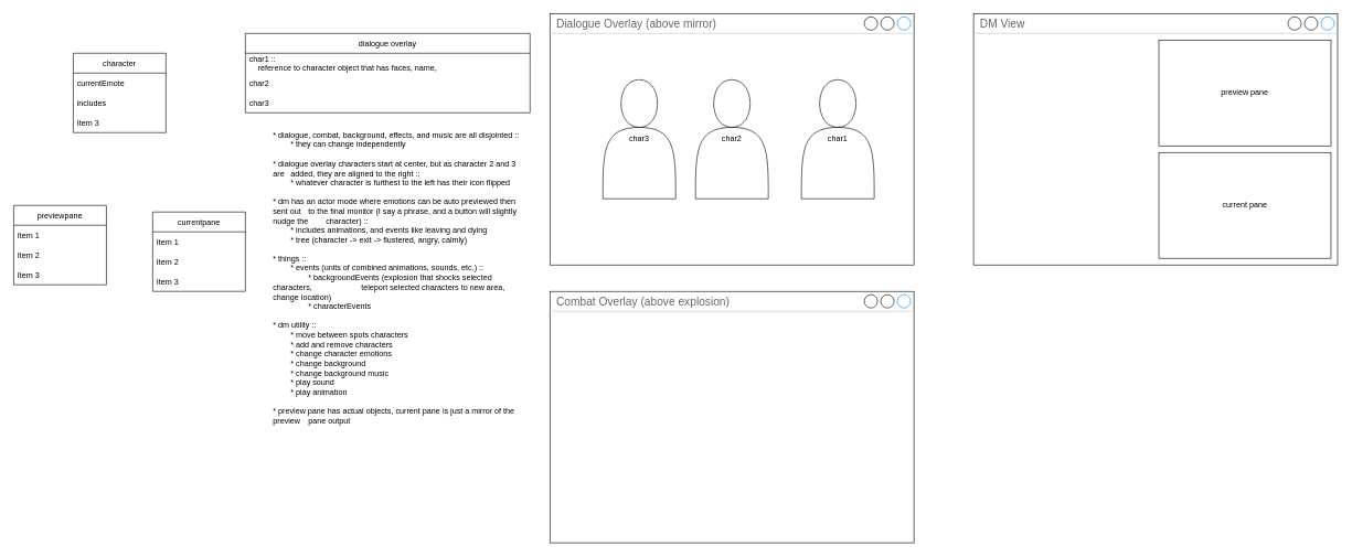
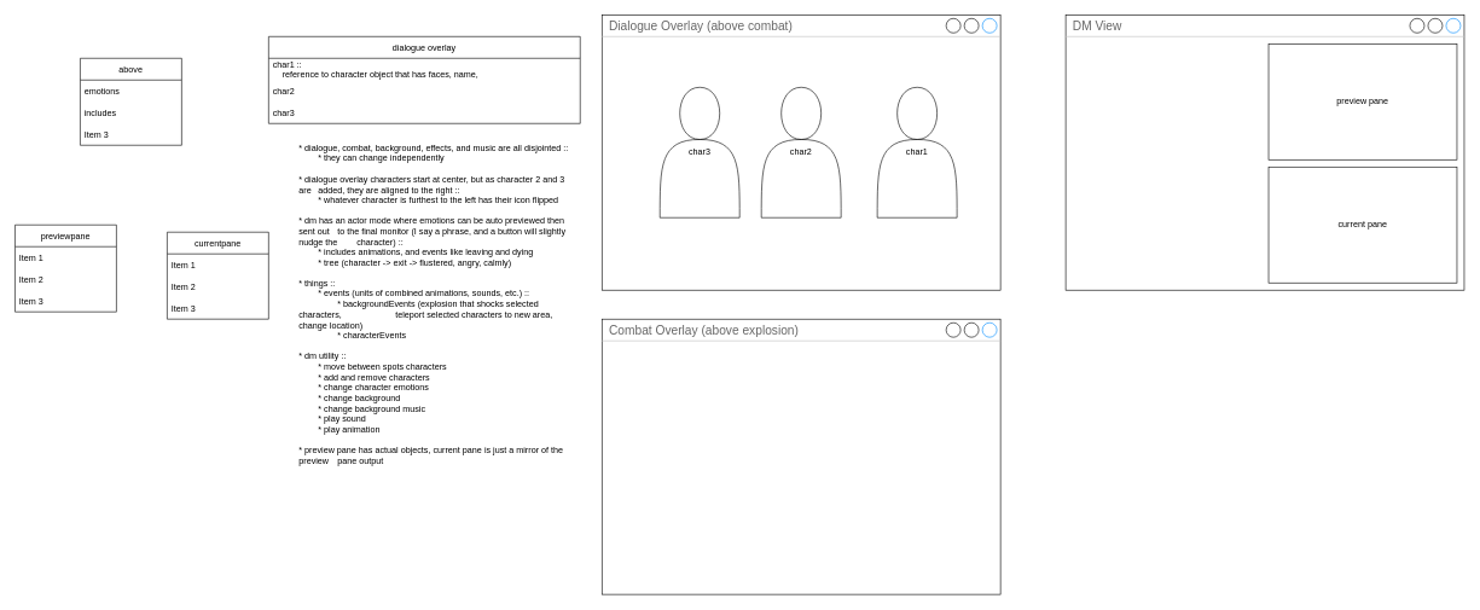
  <mxCell id="0" />
  <mxCell id="1" parent="0" />
- <mxCell id="2" value="Dialogue Overlay (above mirror)" style="strokeWidth=1;shadow=0;dashed=0;align=center;html=1;shape=mxgraph.mockup.containers.window;align=left;verticalAlign=top;spacingLeft=8;strokeColor2=#008cff;strokeColor3=#c4c4c4;fontColor=#666666;mainText=;fontSize=17;labelBackgroundColor=none;" parent="1" vertex="1"><mxGeometry x="830" y="20" width="550" height="380" as="geometry" /></mxCell>
+ <mxCell id="2" value="Dialogue Overlay (above combat)" style="strokeWidth=1;shadow=0;dashed=0;align=center;html=1;shape=mxgraph.mockup.containers.window;align=left;verticalAlign=top;spacingLeft=8;strokeColor2=#008cff;strokeColor3=#c4c4c4;fontColor=#666666;mainText=;fontSize=17;labelBackgroundColor=none;" parent="1" vertex="1"><mxGeometry x="830" y="20" width="550" height="380" as="geometry" /></mxCell>
  <mxCell id="3" value="DM View" style="strokeWidth=1;shadow=0;dashed=0;align=center;html=1;shape=mxgraph.mockup.containers.window;align=left;verticalAlign=top;spacingLeft=8;strokeColor2=#008cff;strokeColor3=#c4c4c4;fontColor=#666666;mainText=;fontSize=17;labelBackgroundColor=none;" parent="1" vertex="1"><mxGeometry x="1470" y="20" width="550" height="380" as="geometry" /></mxCell>
  <mxCell id="4" value="Combat Overlay (above explosion)" style="strokeWidth=1;shadow=0;dashed=0;align=center;html=1;shape=mxgraph.mockup.containers.window;align=left;verticalAlign=top;spacingLeft=8;strokeColor2=#008cff;strokeColor3=#c4c4c4;fontColor=#666666;mainText=;fontSize=17;labelBackgroundColor=none;" parent="1" vertex="1"><mxGeometry x="830" y="440" width="550" height="380" as="geometry" /></mxCell>
  <mxCell id="5" value="char1" style="shape=actor;whiteSpace=wrap;html=1;" parent="1" vertex="1"><mxGeometry x="1210" y="120" width="110" height="180" as="geometry" /></mxCell>
  <mxCell id="6" value="char2" style="shape=actor;whiteSpace=wrap;html=1;" parent="1" vertex="1"><mxGeometry x="1050" y="120" width="110" height="180" as="geometry" /></mxCell>
  <mxCell id="7" value="dialogue overlay" style="swimlane;fontStyle=0;childLayout=stackLayout;horizontal=1;startSize=30;horizontalStack=0;resizeParent=1;resizeParentMax=0;resizeLast=0;collapsible=1;marginBottom=0;" parent="1" vertex="1"><mxGeometry x="370" y="50" width="430" height="120" as="geometry" /></mxCell>
  <mxCell id="8" value="char1 ::&#10;    reference to character object that has faces, name, &#10;" style="text;strokeColor=none;fillColor=none;align=left;verticalAlign=middle;spacingLeft=4;spacingRight=4;overflow=hidden;points=[[0,0.5],[1,0.5]];portConstraint=eastwest;rotatable=0;" parent="7" vertex="1"><mxGeometry y="30" width="430" height="30" as="geometry" /></mxCell>
  <mxCell id="9" value="char2" style="text;strokeColor=none;fillColor=none;align=left;verticalAlign=middle;spacingLeft=4;spacingRight=4;overflow=hidden;points=[[0,0.5],[1,0.5]];portConstraint=eastwest;rotatable=0;" parent="7" vertex="1"><mxGeometry y="60" width="430" height="30" as="geometry" /></mxCell>
  <mxCell id="10" value="char3" style="text;strokeColor=none;fillColor=none;align=left;verticalAlign=middle;spacingLeft=4;spacingRight=4;overflow=hidden;points=[[0,0.5],[1,0.5]];portConstraint=eastwest;rotatable=0;" parent="7" vertex="1"><mxGeometry y="90" width="430" height="30" as="geometry" /></mxCell>
  <mxCell id="11" value="&lt;div&gt;* dialogue, combat, background, effects, and music are all disjointed ::&lt;/div&gt;&lt;div&gt;&lt;span style=&quot;white-space: pre&quot;&gt;&#09;&lt;/span&gt;* they can change independently&lt;br&gt;&lt;/div&gt;&lt;div&gt;&lt;br&gt;&lt;/div&gt;&lt;div&gt;* dialogue overlay characters start at center, but as character 2 and 3 are &lt;span style=&quot;white-space: pre&quot;&gt;&#09;&lt;/span&gt;added, they are aligned to the right ::&lt;/div&gt;&lt;div&gt;&lt;span style=&quot;white-space: pre&quot;&gt;&#09;&lt;/span&gt;* whatever character is furthest to the left has their icon flipped&lt;/div&gt;&lt;div&gt;&lt;br&gt;&lt;/div&gt;&lt;div&gt;* dm has an actor mode where emotions can be auto previewed then sent out &lt;span style=&quot;white-space: pre&quot;&gt;&#09;&lt;/span&gt;to the final monitor (I say a phrase, and a button will slightly nudge the &lt;span style=&quot;white-space: pre&quot;&gt;&#09;&lt;/span&gt;character) ::&lt;/div&gt;&lt;div&gt;&lt;span style=&quot;white-space: pre&quot;&gt;&#09;&lt;/span&gt;* includes animations, and events like leaving and dying&lt;/div&gt;&lt;div&gt;&lt;span style=&quot;white-space: pre&quot;&gt;&#09;&lt;/span&gt;* tree (character -&amp;gt; exit -&amp;gt; flustered, angry, calmly)&lt;br&gt;&lt;/div&gt;&lt;div&gt;&lt;br&gt;&lt;/div&gt;&lt;div&gt;* things ::&lt;/div&gt;&lt;div&gt;&lt;span style=&quot;white-space: pre&quot;&gt;&#09;&lt;/span&gt;* events (units of combined animations, sounds, etc.) :: &lt;br&gt;&lt;/div&gt;&lt;div&gt;&lt;span style=&quot;white-space: pre&quot;&gt;&#09;&lt;/span&gt;&lt;span style=&quot;white-space: pre&quot;&gt;&#09;&lt;/span&gt;* backgroundEvents (explosion that shocks selected characters, &lt;span style=&quot;white-space: pre&quot;&gt;&#09;&lt;/span&gt;&lt;span style=&quot;white-space: pre&quot;&gt;&#09;&lt;/span&gt;&lt;span style=&quot;white-space: pre&quot;&gt;&#09;&lt;/span&gt;teleport selected characters to new area, change location)&lt;br&gt;&lt;/div&gt;&lt;div&gt;&lt;span style=&quot;white-space: pre&quot;&gt;&#09;&lt;/span&gt;&lt;span style=&quot;white-space: pre&quot;&gt;&#09;&lt;/span&gt;* characterEvents &lt;br&gt;&lt;/div&gt;&lt;div&gt;&lt;br&gt;&lt;/div&gt;&lt;div&gt;* dm utility ::&lt;/div&gt;&lt;div&gt;&lt;span style=&quot;white-space: pre&quot;&gt;&#09;&lt;/span&gt;* move between spots characters&lt;/div&gt;&lt;div&gt;&lt;span style=&quot;white-space: pre&quot;&gt;&#09;&lt;/span&gt;* add and remove characters&lt;/div&gt;&lt;div&gt;&lt;span style=&quot;white-space: pre&quot;&gt;&#09;&lt;/span&gt;* change character emotions&lt;/div&gt;&lt;div&gt;&lt;span style=&quot;white-space: pre&quot;&gt;&#09;&lt;/span&gt;* change background&lt;/div&gt;&lt;div&gt;&lt;span style=&quot;white-space: pre&quot;&gt;&#09;&lt;/span&gt;* change background music&lt;/div&gt;&lt;div&gt;&lt;span style=&quot;white-space: pre&quot;&gt;&#09;&lt;/span&gt;* play sound&lt;/div&gt;&lt;div&gt;&lt;span style=&quot;white-space: pre&quot;&gt;&#09;&lt;/span&gt;* play animation&lt;br&gt;&lt;/div&gt;&lt;div&gt;&lt;br&gt;&lt;/div&gt;&lt;div&gt;* preview pane has actual objects, current pane is just a mirror of the preview &lt;span style=&quot;white-space: pre&quot;&gt;&#09;&lt;/span&gt;pane output&lt;br&gt;&lt;/div&gt;" style="text;html=1;strokeColor=none;fillColor=none;align=left;verticalAlign=top;whiteSpace=wrap;rounded=0;" parent="1" vertex="1"><mxGeometry x="410" y="190" width="380" height="470" as="geometry" /></mxCell>
  <mxCell id="12" value="char3" style="shape=actor;whiteSpace=wrap;html=1;" parent="1" vertex="1"><mxGeometry x="910" y="120" width="110" height="180" as="geometry" /></mxCell>
  <mxCell id="13" value="current pane" style="rounded=0;whiteSpace=wrap;html=1;" vertex="1" parent="1"><mxGeometry x="1750" y="230" width="260" height="160" as="geometry" /></mxCell>
  <mxCell id="14" value="preview pane" style="rounded=0;whiteSpace=wrap;html=1;" vertex="1" parent="1"><mxGeometry x="1750" y="60" width="260" height="160" as="geometry" /></mxCell>
- <mxCell id="15" value="character" style="swimlane;fontStyle=0;childLayout=stackLayout;horizontal=1;startSize=30;horizontalStack=0;resizeParent=1;resizeParentMax=0;resizeLast=0;collapsible=1;marginBottom=0;" vertex="1" parent="1"><mxGeometry x="110" y="80" width="140" height="120" as="geometry" /></mxCell>
- <mxCell id="16" value="currentEmote" style="text;strokeColor=none;fillColor=none;align=left;verticalAlign=middle;spacingLeft=4;spacingRight=4;overflow=hidden;points=[[0,0.5],[1,0.5]];portConstraint=eastwest;rotatable=0;" vertex="1" parent="15"><mxGeometry y="30" width="140" height="30" as="geometry" /></mxCell>
+ <mxCell id="15" value="above" style="swimlane;fontStyle=0;childLayout=stackLayout;horizontal=1;startSize=30;horizontalStack=0;resizeParent=1;resizeParentMax=0;resizeLast=0;collapsible=1;marginBottom=0;" vertex="1" parent="1"><mxGeometry x="110" y="80" width="140" height="120" as="geometry" /></mxCell>
+ <mxCell id="16" value="emotions" style="text;strokeColor=none;fillColor=none;align=left;verticalAlign=middle;spacingLeft=4;spacingRight=4;overflow=hidden;points=[[0,0.5],[1,0.5]];portConstraint=eastwest;rotatable=0;" vertex="1" parent="15"><mxGeometry y="30" width="140" height="30" as="geometry" /></mxCell>
  <mxCell id="17" value="includes" style="text;strokeColor=none;fillColor=none;align=left;verticalAlign=middle;spacingLeft=4;spacingRight=4;overflow=hidden;points=[[0,0.5],[1,0.5]];portConstraint=eastwest;rotatable=0;" vertex="1" parent="15"><mxGeometry y="60" width="140" height="30" as="geometry" /></mxCell>
  <mxCell id="18" value="Item 3" style="text;strokeColor=none;fillColor=none;align=left;verticalAlign=middle;spacingLeft=4;spacingRight=4;overflow=hidden;points=[[0,0.5],[1,0.5]];portConstraint=eastwest;rotatable=0;" vertex="1" parent="15"><mxGeometry y="90" width="140" height="30" as="geometry" /></mxCell>
  <mxCell id="19" value="previewpane" style="swimlane;fontStyle=0;childLayout=stackLayout;horizontal=1;startSize=30;horizontalStack=0;resizeParent=1;resizeParentMax=0;resizeLast=0;collapsible=1;marginBottom=0;" vertex="1" parent="1"><mxGeometry x="20" y="310" width="140" height="120" as="geometry" /></mxCell>
  <mxCell id="20" value="Item 1" style="text;strokeColor=none;fillColor=none;align=left;verticalAlign=middle;spacingLeft=4;spacingRight=4;overflow=hidden;points=[[0,0.5],[1,0.5]];portConstraint=eastwest;rotatable=0;" vertex="1" parent="19"><mxGeometry y="30" width="140" height="30" as="geometry" /></mxCell>
  <mxCell id="21" value="Item 2" style="text;strokeColor=none;fillColor=none;align=left;verticalAlign=middle;spacingLeft=4;spacingRight=4;overflow=hidden;points=[[0,0.5],[1,0.5]];portConstraint=eastwest;rotatable=0;" vertex="1" parent="19"><mxGeometry y="60" width="140" height="30" as="geometry" /></mxCell>
  <mxCell id="22" value="Item 3" style="text;strokeColor=none;fillColor=none;align=left;verticalAlign=middle;spacingLeft=4;spacingRight=4;overflow=hidden;points=[[0,0.5],[1,0.5]];portConstraint=eastwest;rotatable=0;" vertex="1" parent="19"><mxGeometry y="90" width="140" height="30" as="geometry" /></mxCell>
  <mxCell id="23" value="currentpane" style="swimlane;fontStyle=0;childLayout=stackLayout;horizontal=1;startSize=30;horizontalStack=0;resizeParent=1;resizeParentMax=0;resizeLast=0;collapsible=1;marginBottom=0;" vertex="1" parent="1"><mxGeometry x="230" y="320" width="140" height="120" as="geometry" /></mxCell>
  <mxCell id="24" value="Item 1" style="text;strokeColor=none;fillColor=none;align=left;verticalAlign=middle;spacingLeft=4;spacingRight=4;overflow=hidden;points=[[0,0.5],[1,0.5]];portConstraint=eastwest;rotatable=0;" vertex="1" parent="23"><mxGeometry y="30" width="140" height="30" as="geometry" /></mxCell>
  <mxCell id="25" value="Item 2" style="text;strokeColor=none;fillColor=none;align=left;verticalAlign=middle;spacingLeft=4;spacingRight=4;overflow=hidden;points=[[0,0.5],[1,0.5]];portConstraint=eastwest;rotatable=0;" vertex="1" parent="23"><mxGeometry y="60" width="140" height="30" as="geometry" /></mxCell>
  <mxCell id="26" value="Item 3" style="text;strokeColor=none;fillColor=none;align=left;verticalAlign=middle;spacingLeft=4;spacingRight=4;overflow=hidden;points=[[0,0.5],[1,0.5]];portConstraint=eastwest;rotatable=0;" vertex="1" parent="23"><mxGeometry y="90" width="140" height="30" as="geometry" /></mxCell>
